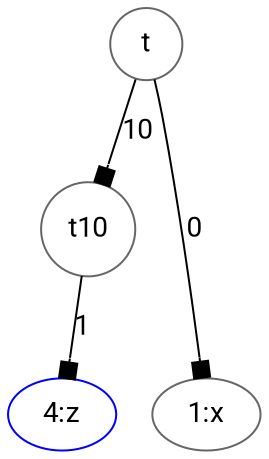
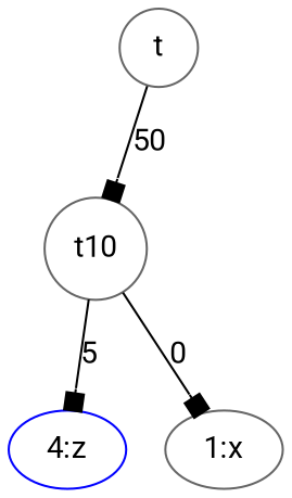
  digraph {
    fontname=Roboto
    node [color=gray40 fontname=Roboto shape=circle]
    edge [arrowhead=box fontname=Roboto]
    t
    t10
    n3 [label="1:x" shape=ellipse]
    n4 [color=blue label="4:z" shape=ellipse]
-   t -> t10 [label=10]
-   t -> n3 [label=0]
-   t10 -> n4 [label=1]
+   t -> t10 [label=50]
+   t10 -> n3 [label=0]
+   t10 -> n4 [label=5]
  }
